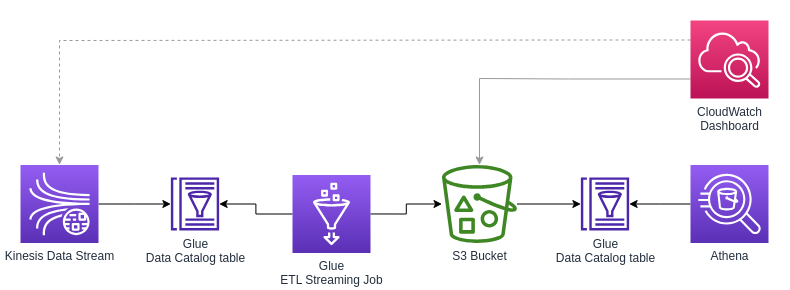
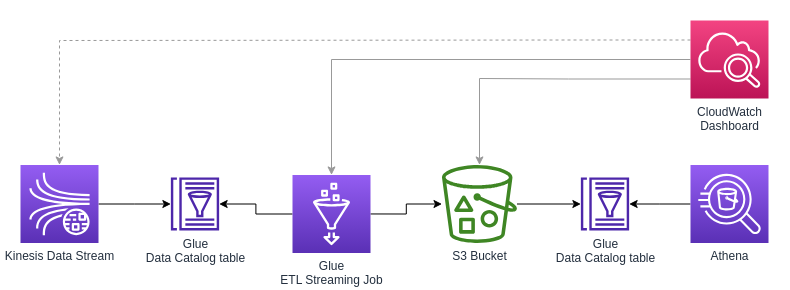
  <mxCell id="0" />
  <mxCell id="1" parent="0" />
  <mxCell id="2" value="" style="edgeStyle=orthogonalEdgeStyle;rounded=0;orthogonalLoop=1;jettySize=auto;html=1;" parent="1" source="3" target="12" edge="1"><mxGeometry relative="1" as="geometry" /></mxCell>
  <mxCell id="3" value="S3 Bucket" style="sketch=0;outlineConnect=0;fontColor=#232F3E;gradientColor=none;fillColor=#3F8624;strokeColor=none;dashed=0;verticalLabelPosition=bottom;verticalAlign=top;align=center;html=1;fontSize=12;fontStyle=0;aspect=fixed;pointerEvents=1;shape=mxgraph.aws4.bucket_with_objects;" parent="1" vertex="1"><mxGeometry x="441.5" y="164.46" width="75" height="78" as="geometry" /></mxCell>
  <mxCell id="4" value="" style="edgeStyle=orthogonalEdgeStyle;rounded=0;orthogonalLoop=1;jettySize=auto;html=1;" parent="1" source="5" target="12" edge="1"><mxGeometry relative="1" as="geometry" /></mxCell>
  <mxCell id="5" value="Athena" style="sketch=0;points=[[0,0,0],[0.25,0,0],[0.5,0,0],[0.75,0,0],[1,0,0],[0,1,0],[0.25,1,0],[0.5,1,0],[0.75,1,0],[1,1,0],[0,0.25,0],[0,0.5,0],[0,0.75,0],[1,0.25,0],[1,0.5,0],[1,0.75,0]];outlineConnect=0;fontColor=#232F3E;gradientColor=#945DF2;gradientDirection=north;fillColor=#5A30B5;strokeColor=#ffffff;dashed=0;verticalLabelPosition=bottom;verticalAlign=top;align=center;html=1;fontSize=12;fontStyle=0;aspect=fixed;shape=mxgraph.aws4.resourceIcon;resIcon=mxgraph.aws4.athena;" parent="1" vertex="1"><mxGeometry x="690" y="164.46" width="78" height="78" as="geometry" /></mxCell>
  <mxCell id="6" value="" style="edgeStyle=orthogonalEdgeStyle;rounded=0;orthogonalLoop=1;jettySize=auto;html=1;" parent="1" source="7" target="11" edge="1"><mxGeometry relative="1" as="geometry" /></mxCell>
  <mxCell id="7" value="Kinesis Data Stream" style="sketch=0;points=[[0,0,0],[0.25,0,0],[0.5,0,0],[0.75,0,0],[1,0,0],[0,1,0],[0.25,1,0],[0.5,1,0],[0.75,1,0],[1,1,0],[0,0.25,0],[0,0.5,0],[0,0.75,0],[1,0.25,0],[1,0.5,0],[1,0.75,0]];outlineConnect=0;fontColor=#232F3E;gradientColor=#945DF2;gradientDirection=north;fillColor=#5A30B5;strokeColor=#ffffff;dashed=0;verticalLabelPosition=bottom;verticalAlign=top;align=center;html=1;fontSize=12;fontStyle=0;aspect=fixed;shape=mxgraph.aws4.resourceIcon;resIcon=mxgraph.aws4.kinesis_data_streams;shadow=0;" parent="1" vertex="1"><mxGeometry x="20" y="164.46" width="78" height="78" as="geometry" /></mxCell>
  <mxCell id="8" value="" style="edgeStyle=orthogonalEdgeStyle;rounded=0;orthogonalLoop=1;jettySize=auto;html=1;" parent="1" source="10" target="11" edge="1"><mxGeometry relative="1" as="geometry" /></mxCell>
  <mxCell id="9" value="" style="edgeStyle=orthogonalEdgeStyle;rounded=0;orthogonalLoop=1;jettySize=auto;html=1;exitX=1;exitY=0.5;exitDx=0;exitDy=0;exitPerimeter=0;" parent="1" source="10" target="3" edge="1"><mxGeometry relative="1" as="geometry" /></mxCell>
  <mxCell id="10" value="Glue&lt;br&gt;ETL Streaming Job" style="sketch=0;points=[[0,0,0],[0.25,0,0],[0.5,0,0],[0.75,0,0],[1,0,0],[0,1,0],[0.25,1,0],[0.5,1,0],[0.75,1,0],[1,1,0],[0,0.25,0],[0,0.5,0],[0,0.75,0],[1,0.25,0],[1,0.5,0],[1,0.75,0]];outlineConnect=0;fontColor=#232F3E;gradientColor=#945DF2;gradientDirection=north;fillColor=#5A30B5;strokeColor=#ffffff;dashed=0;verticalLabelPosition=bottom;verticalAlign=top;align=center;html=1;fontSize=12;fontStyle=0;aspect=fixed;shape=mxgraph.aws4.resourceIcon;resIcon=mxgraph.aws4.glue;" parent="1" vertex="1"><mxGeometry x="292" y="174.46" width="78" height="78" as="geometry" /></mxCell>
  <mxCell id="11" value="Glue&lt;br&gt;Data Catalog table" style="sketch=0;outlineConnect=0;fontColor=#232F3E;gradientColor=none;fillColor=#4D27AA;strokeColor=none;dashed=0;verticalLabelPosition=bottom;verticalAlign=top;align=center;html=1;fontSize=12;fontStyle=0;aspect=fixed;pointerEvents=1;shape=mxgraph.aws4.glue_data_catalog;" parent="1" vertex="1"><mxGeometry x="170" y="176.92" width="49" height="53.08" as="geometry" /></mxCell>
  <mxCell id="12" value="Glue&lt;br&gt;Data Catalog table" style="sketch=0;outlineConnect=0;fontColor=#232F3E;gradientColor=none;fillColor=#4D27AA;strokeColor=none;dashed=0;verticalLabelPosition=bottom;verticalAlign=top;align=center;html=1;fontSize=12;fontStyle=0;aspect=fixed;pointerEvents=1;shape=mxgraph.aws4.glue_data_catalog;" parent="1" vertex="1"><mxGeometry x="580" y="176.92" width="49" height="53.08" as="geometry" /></mxCell>
  <mxCell id="13" value="" style="edgeStyle=orthogonalEdgeStyle;rounded=0;orthogonalLoop=1;jettySize=auto;html=1;strokeColor=#999999;strokeWidth=1;exitX=0;exitY=0.25;exitDx=0;exitDy=0;exitPerimeter=0;entryX=0.5;entryY=0;entryDx=0;entryDy=0;entryPerimeter=0;dashed=1;" parent="1" source="15" edge="1" target="7"><mxGeometry relative="1" as="geometry"><mxPoint x="59" y="120" as="targetPoint" /><Array as="points"><mxPoint x="578" y="40" /><mxPoint x="59" y="40" /></Array><mxPoint x="678" y="350" as="sourcePoint" /></mxGeometry></mxCell>
  <mxCell id="14" value="" style="edgeStyle=orthogonalEdgeStyle;rounded=0;orthogonalLoop=1;jettySize=auto;html=1;strokeColor=#999999;strokeWidth=1;exitX=0;exitY=0.75;exitDx=0;exitDy=0;exitPerimeter=0;" parent="1" source="15" target="3" edge="1"><mxGeometry relative="1" as="geometry"><mxPoint x="827" y="281.46" as="targetPoint" /><Array as="points"><mxPoint x="568" y="78" /><mxPoint x="479" y="78" /></Array><mxPoint x="658" y="180" as="sourcePoint" /></mxGeometry></mxCell>
  <mxCell id="15" value="CloudWatch&lt;br&gt;Dashboard" style="sketch=0;points=[[0,0,0],[0.25,0,0],[0.5,0,0],[0.75,0,0],[1,0,0],[0,1,0],[0.25,1,0],[0.5,1,0],[0.75,1,0],[1,1,0],[0,0.25,0],[0,0.5,0],[0,0.75,0],[1,0.25,0],[1,0.5,0],[1,0.75,0]];points=[[0,0,0],[0.25,0,0],[0.5,0,0],[0.75,0,0],[1,0,0],[0,1,0],[0.25,1,0],[0.5,1,0],[0.75,1,0],[1,1,0],[0,0.25,0],[0,0.5,0],[0,0.75,0],[1,0.25,0],[1,0.5,0],[1,0.75,0]];outlineConnect=0;fontColor=#232F3E;gradientColor=#F34482;gradientDirection=north;fillColor=#BC1356;strokeColor=#ffffff;dashed=0;verticalLabelPosition=bottom;verticalAlign=top;align=center;html=1;fontSize=12;fontStyle=0;aspect=fixed;shape=mxgraph.aws4.resourceIcon;resIcon=mxgraph.aws4.cloudwatch_2;" parent="1" vertex="1"><mxGeometry x="690" y="20" width="78" height="78" as="geometry" /></mxCell>
+ <mxCell id="16" value="" style="edgeStyle=orthogonalEdgeStyle;rounded=0;orthogonalLoop=1;jettySize=auto;html=1;strokeColor=#999999;strokeWidth=1;exitX=0;exitY=0.5;exitDx=0;exitDy=0;exitPerimeter=0;entryX=0.5;entryY=0;entryDx=0;entryDy=0;entryPerimeter=0;" parent="1" source="15" target="10" edge="1"><mxGeometry relative="1" as="geometry"><mxPoint x="698" y="330" as="sourcePoint" /><mxPoint x="458" y="350" as="targetPoint" /><Array as="points"><mxPoint x="331" y="59" /></Array></mxGeometry></mxCell>
